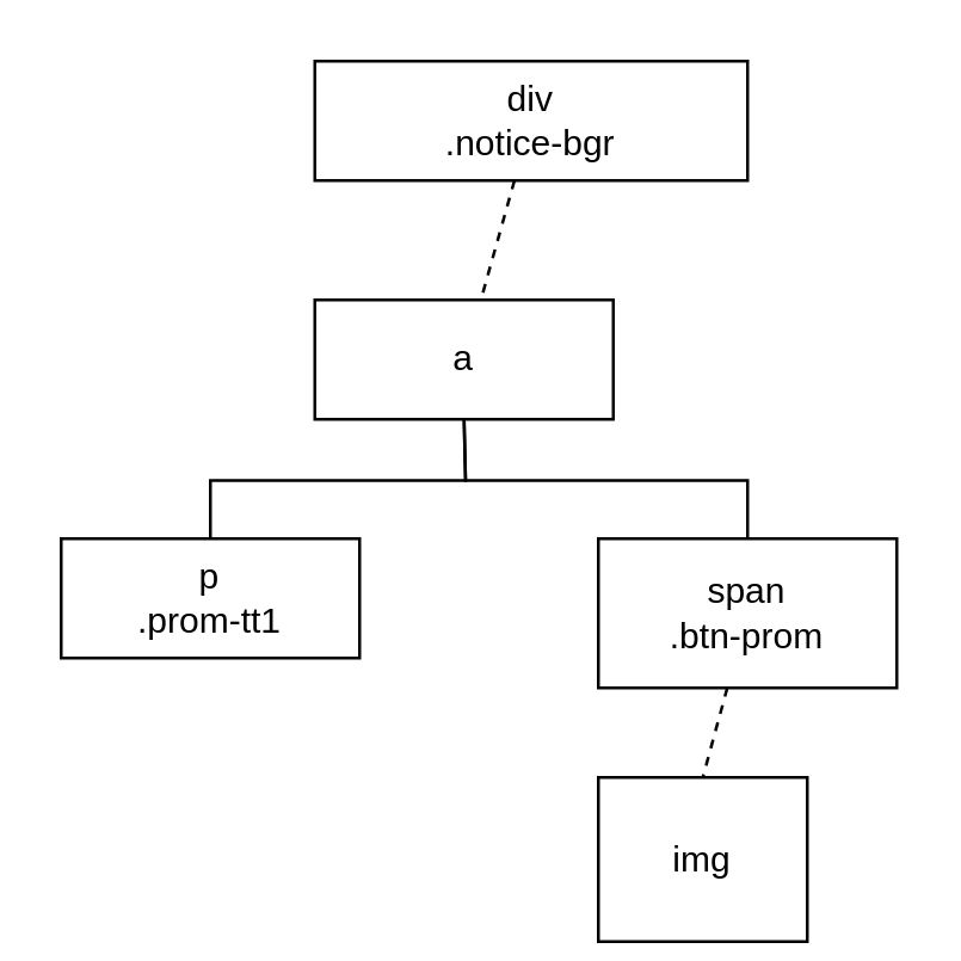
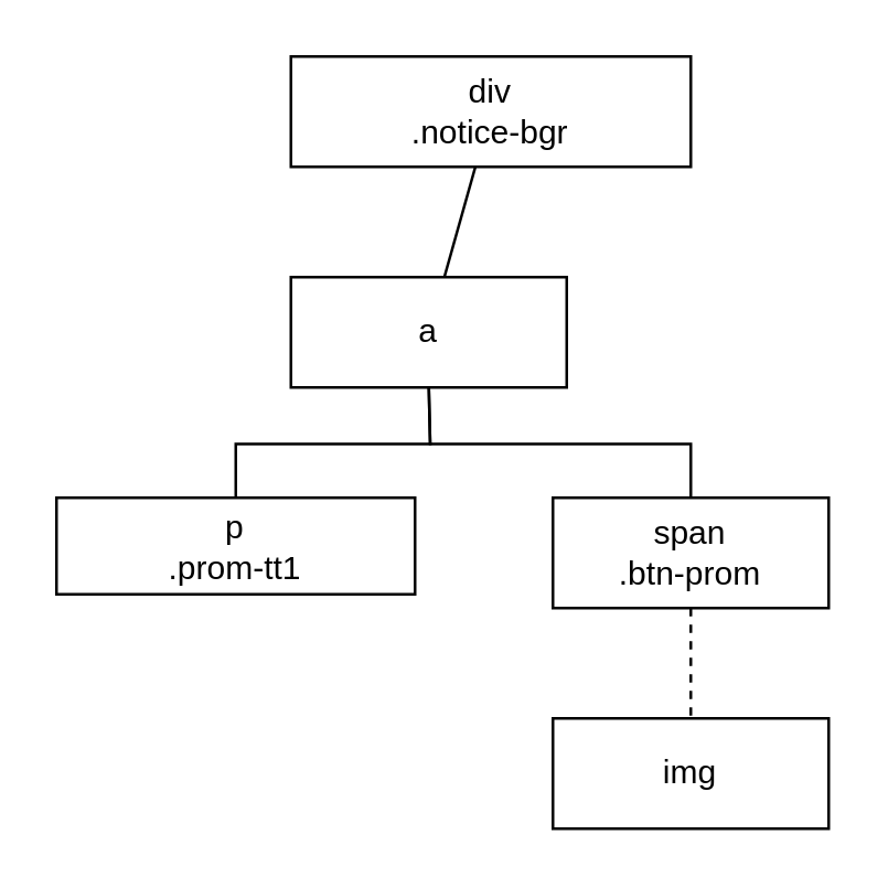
  <mxCell id="0" />
  <mxCell id="1" parent="0" />
- <mxCell id="2" value="" style="edgeStyle=none;rounded=0;html=1;endArrow=none;endFill=0;dashed=1;" parent="1" source="3" target="4" edge="1"><mxGeometry relative="1" as="geometry" /></mxCell>
+ <mxCell id="2" value="" style="edgeStyle=none;rounded=0;html=1;endArrow=none;endFill=0;" parent="1" source="3" target="4" edge="1"><mxGeometry relative="1" as="geometry" /></mxCell>
  <mxCell id="3" value="div&lt;br&gt;.notice-bgr" style="rounded=0;whiteSpace=wrap;html=1;" parent="1" vertex="1"><mxGeometry x="105" y="20" width="145" height="40" as="geometry" /></mxCell>
  <mxCell id="4" value="a" style="rounded=0;whiteSpace=wrap;html=1;" parent="1" vertex="1"><mxGeometry x="105" y="100" width="100" height="40" as="geometry" /></mxCell>
  <mxCell id="5" style="edgeStyle=orthogonalEdgeStyle;rounded=0;html=1;exitX=0.5;exitY=0;exitDx=0;exitDy=0;entryX=0.5;entryY=1;entryDx=0;entryDy=0;endArrow=none;endFill=0;" edge="1" parent="1" source="6"><mxGeometry relative="1" as="geometry"><mxPoint x="155" y="140" as="targetPoint" /></mxGeometry></mxCell>
- <mxCell id="6" value="p&lt;br&gt;.prom-tt1" style="rounded=0;whiteSpace=wrap;html=1;" vertex="1" parent="1"><mxGeometry x="20" y="180" width="100" height="40" as="geometry" /></mxCell>
+ <mxCell id="6" value="p&lt;br&gt;.prom-tt1" style="rounded=0;whiteSpace=wrap;html=1;" vertex="1" parent="1"><mxGeometry x="20" y="180" width="130" height="35" as="geometry" /></mxCell>
  <mxCell id="7" style="edgeStyle=orthogonalEdgeStyle;rounded=0;html=1;exitX=0.5;exitY=0;exitDx=0;exitDy=0;entryX=0.5;entryY=1;entryDx=0;entryDy=0;endArrow=none;endFill=0;" edge="1" parent="1" source="9"><mxGeometry relative="1" as="geometry"><mxPoint x="155" y="140" as="targetPoint" /></mxGeometry></mxCell>
  <mxCell id="8" style="edgeStyle=none;html=1;entryX=0.5;entryY=0;entryDx=0;entryDy=0;endArrow=none;endFill=0;dashed=1;" edge="1" parent="1" source="9" target="10"><mxGeometry relative="1" as="geometry" /></mxCell>
- <mxCell id="9" value="span&lt;br&gt;.btn-prom" style="rounded=0;whiteSpace=wrap;html=1;" vertex="1" parent="1"><mxGeometry x="200" y="180" width="100" height="50" as="geometry" /></mxCell>
- <mxCell id="10" value="img" style="rounded=0;whiteSpace=wrap;html=1;" vertex="1" parent="1"><mxGeometry x="200" y="260" width="70" height="55" as="geometry" /></mxCell>
+ <mxCell id="9" value="span&lt;br&gt;.btn-prom" style="rounded=0;whiteSpace=wrap;html=1;" vertex="1" parent="1"><mxGeometry x="200" y="180" width="100" height="40" as="geometry" /></mxCell>
+ <mxCell id="10" value="img" style="rounded=0;whiteSpace=wrap;html=1;" vertex="1" parent="1"><mxGeometry x="200" y="260" width="100" height="40" as="geometry" /></mxCell>
